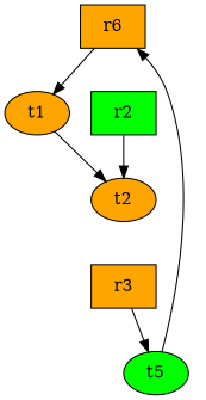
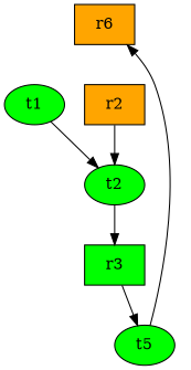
  digraph {
    node [fillcolor=orange style=filled]
    n1 [label=r6 shape=box]
-   t1
-   t2
-   r2 [fillcolor=green shape=box]
-   r3 [shape=box]
+   t1 [fillcolor=green]
+   t2 [fillcolor=green]
+   r2 [shape=box]
+   r3 [fillcolor=green shape=box]
    n6 [fillcolor=green label=t5]
-   n1 -> t1
    t1 -> t2
+   t2 -> r3
    r2 -> t2
    r3 -> n6
    n6 -> n1
  }
